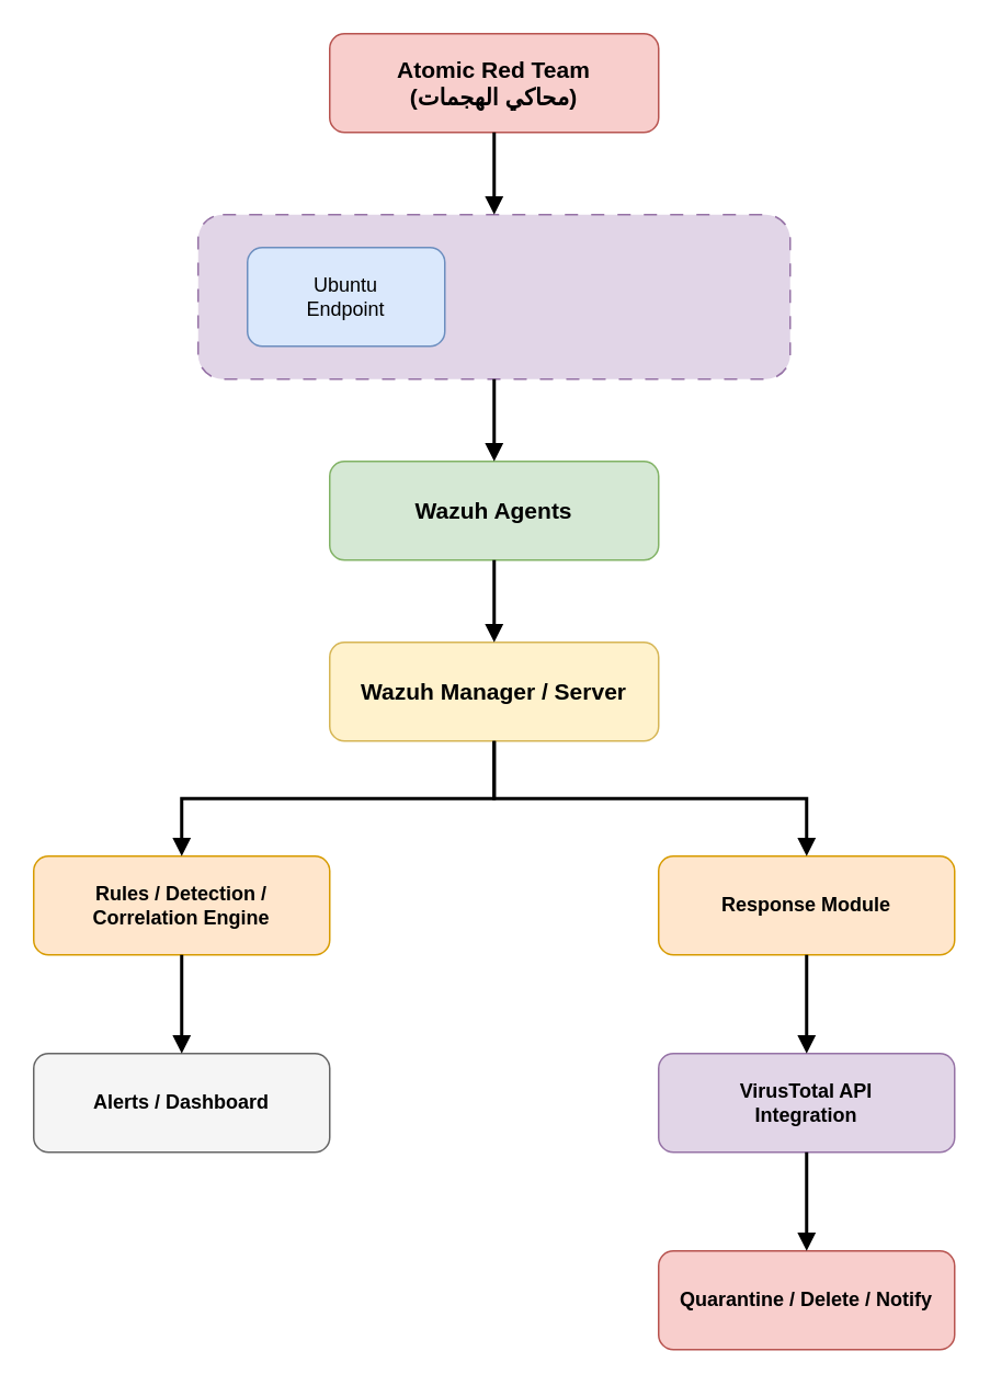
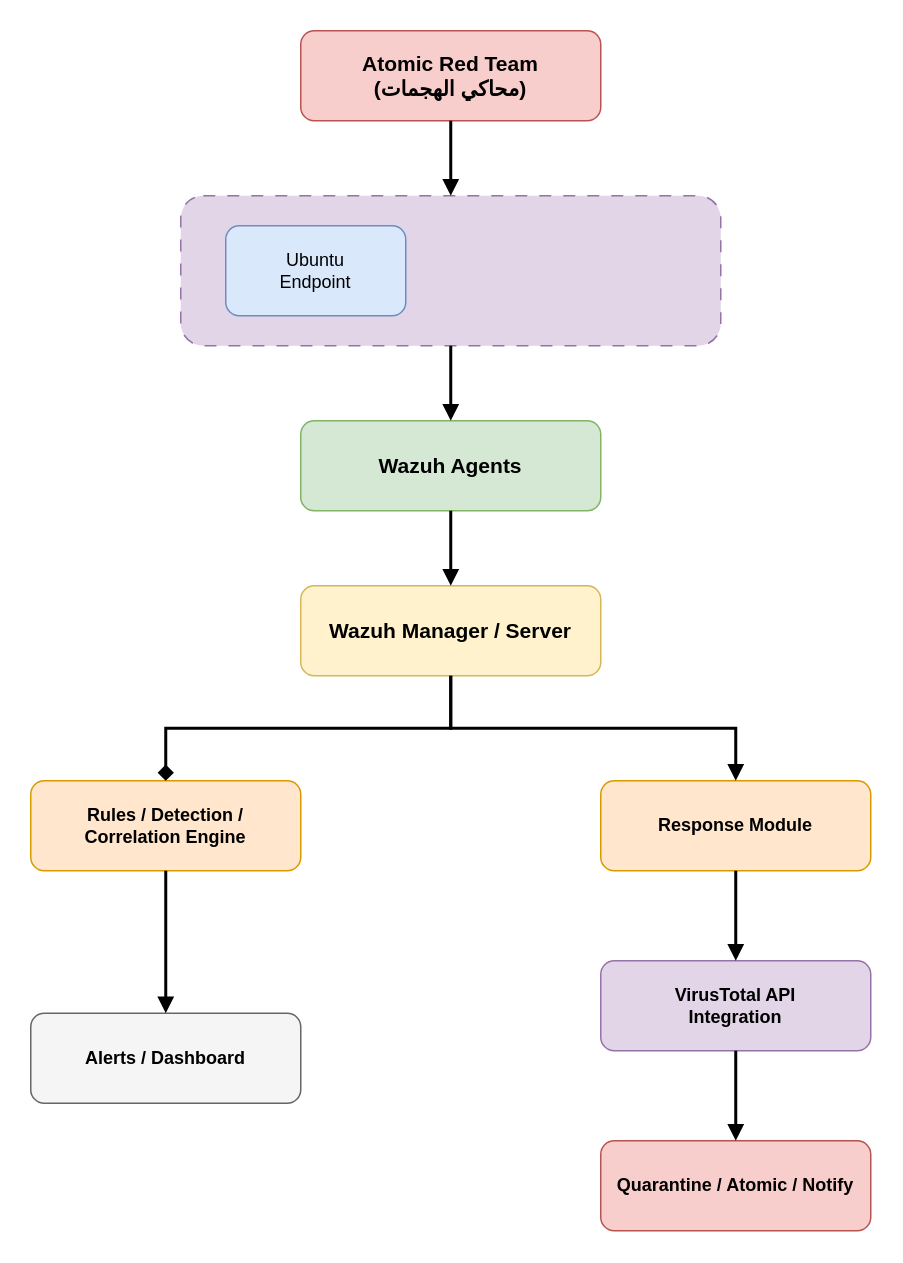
  <mxCell id="0" />
  <mxCell id="1" parent="0" />
  <mxCell id="2" value="Atomic Red Team&#10;(محاكي الهجمات)" style="rounded=1;whiteSpace=wrap;html=1;fillColor=#f8cecc;strokeColor=#b85450;fontSize=14;fontStyle=1" vertex="1" parent="1"><mxGeometry x="200" y="20" width="200" height="60" as="geometry" /></mxCell>
  <mxCell id="3" value="" style="rounded=1;whiteSpace=wrap;html=1;fillColor=#e1d5e7;strokeColor=#9673a6;dashed=1;dashPattern=8 8;" vertex="1" parent="1"><mxGeometry x="120" y="130" width="360" height="100" as="geometry" /></mxCell>
  <mxCell id="4" value="Ubuntu&#10;Endpoint" style="rounded=1;whiteSpace=wrap;html=1;fillColor=#dae8fc;strokeColor=#6c8ebf;fontSize=12;" vertex="1" parent="1"><mxGeometry x="150" y="150" width="120" height="60" as="geometry" /></mxCell>
  <mxCell id="5" value="Wazuh Agents" style="rounded=1;whiteSpace=wrap;html=1;fillColor=#d5e8d4;strokeColor=#82b366;fontSize=14;fontStyle=1" vertex="1" parent="1"><mxGeometry x="200" y="280" width="200" height="60" as="geometry" /></mxCell>
  <mxCell id="6" value="Wazuh Manager / Server" style="rounded=1;whiteSpace=wrap;html=1;fillColor=#fff2cc;strokeColor=#d6b656;fontSize=14;fontStyle=1" vertex="1" parent="1"><mxGeometry x="200" y="390" width="200" height="60" as="geometry" /></mxCell>
  <mxCell id="7" value="Rules / Detection /&#10;Correlation Engine" style="rounded=1;whiteSpace=wrap;html=1;fillColor=#ffe6cc;strokeColor=#d79b00;fontSize=12;fontStyle=1" vertex="1" parent="1"><mxGeometry x="20" y="520" width="180" height="60" as="geometry" /></mxCell>
  <mxCell id="8" value="Response Module" style="rounded=1;whiteSpace=wrap;html=1;fillColor=#ffe6cc;strokeColor=#d79b00;fontSize=12;fontStyle=1" vertex="1" parent="1"><mxGeometry x="400" y="520" width="180" height="60" as="geometry" /></mxCell>
- <mxCell id="9" value="Alerts / Dashboard" style="rounded=1;whiteSpace=wrap;html=1;fillColor=#f5f5f5;strokeColor=#666666;fontSize=12;fontStyle=1" vertex="1" parent="1"><mxGeometry x="20" y="640" width="180" height="60" as="geometry" /></mxCell>
+ <mxCell id="9" value="Alerts / Dashboard" style="rounded=1;whiteSpace=wrap;html=1;fillColor=#f5f5f5;strokeColor=#666666;fontSize=12;fontStyle=1" vertex="1" parent="1"><mxGeometry x="20" y="675" width="180" height="60" as="geometry" /></mxCell>
  <mxCell id="10" value="VirusTotal API&#10;Integration" style="rounded=1;whiteSpace=wrap;html=1;fillColor=#e1d5e7;strokeColor=#9673a6;fontSize=12;fontStyle=1" vertex="1" parent="1"><mxGeometry x="400" y="640" width="180" height="60" as="geometry" /></mxCell>
- <mxCell id="11" value="Quarantine / Delete / Notify" style="rounded=1;whiteSpace=wrap;html=1;fillColor=#f8cecc;strokeColor=#b85450;fontSize=12;fontStyle=1" vertex="1" parent="1"><mxGeometry x="400" y="760" width="180" height="60" as="geometry" /></mxCell>
+ <mxCell id="11" value="Quarantine / Atomic / Notify" style="rounded=1;whiteSpace=wrap;html=1;fillColor=#f8cecc;strokeColor=#b85450;fontSize=12;fontStyle=1" vertex="1" parent="1"><mxGeometry x="400" y="760" width="180" height="60" as="geometry" /></mxCell>
  <mxCell id="12" style="edgeStyle=orthogonalEdgeStyle;rounded=0;orthogonalLoop=1;jettySize=auto;html=1;strokeWidth=2;endArrow=block;endFill=1;" edge="1" parent="1" source="2" target="3"><mxGeometry relative="1" as="geometry" /></mxCell>
  <mxCell id="13" style="edgeStyle=orthogonalEdgeStyle;rounded=0;orthogonalLoop=1;jettySize=auto;html=1;strokeWidth=2;endArrow=block;endFill=1;" edge="1" parent="1" source="3" target="5"><mxGeometry relative="1" as="geometry" /></mxCell>
  <mxCell id="14" style="edgeStyle=orthogonalEdgeStyle;rounded=0;orthogonalLoop=1;jettySize=auto;html=1;strokeWidth=2;endArrow=block;endFill=1;" edge="1" parent="1" source="5" target="6"><mxGeometry relative="1" as="geometry" /></mxCell>
- <mxCell id="15" style="edgeStyle=orthogonalEdgeStyle;rounded=0;orthogonalLoop=1;jettySize=auto;html=1;strokeWidth=2;endArrow=block;endFill=1;" edge="1" parent="1" source="6" target="7"><mxGeometry relative="1" as="geometry" /></mxCell>
+ <mxCell id="15" style="edgeStyle=orthogonalEdgeStyle;rounded=0;orthogonalLoop=1;jettySize=auto;html=1;strokeWidth=2;endArrow=diamond;endFill=1;" edge="1" parent="1" source="6" target="7"><mxGeometry relative="1" as="geometry" /></mxCell>
  <mxCell id="16" style="edgeStyle=orthogonalEdgeStyle;rounded=0;orthogonalLoop=1;jettySize=auto;html=1;strokeWidth=2;endArrow=block;endFill=1;" edge="1" parent="1" source="6" target="8"><mxGeometry relative="1" as="geometry" /></mxCell>
  <mxCell id="17" style="edgeStyle=orthogonalEdgeStyle;rounded=0;orthogonalLoop=1;jettySize=auto;html=1;strokeWidth=2;endArrow=block;endFill=1;" edge="1" parent="1" source="7" target="9"><mxGeometry relative="1" as="geometry" /></mxCell>
  <mxCell id="18" style="edgeStyle=orthogonalEdgeStyle;rounded=0;orthogonalLoop=1;jettySize=auto;html=1;strokeWidth=2;endArrow=block;endFill=1;" edge="1" parent="1" source="8" target="10"><mxGeometry relative="1" as="geometry" /></mxCell>
  <mxCell id="19" style="edgeStyle=orthogonalEdgeStyle;rounded=0;orthogonalLoop=1;jettySize=auto;html=1;strokeWidth=2;endArrow=block;endFill=1;" edge="1" parent="1" source="10" target="11"><mxGeometry relative="1" as="geometry" /></mxCell>
